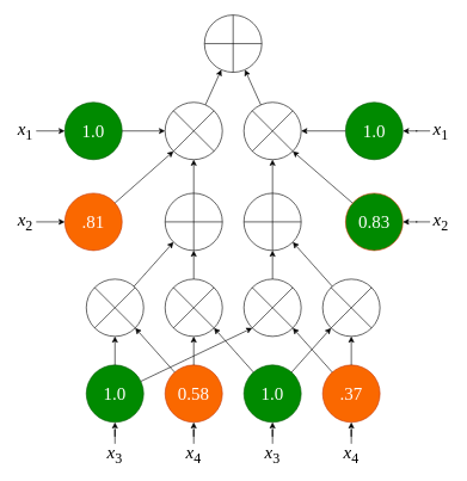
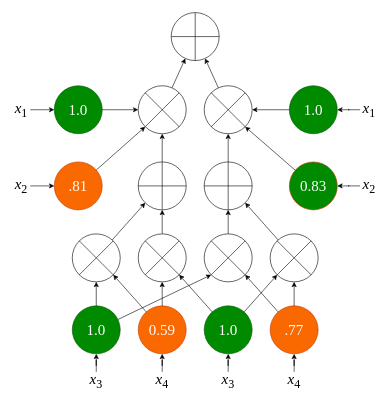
  <mxCell id="0" />
  <mxCell id="1" parent="0" />
  <mxCell id="2" value="" style="group;fontFamily=Times New Roman;fontSize=25;fillColor=default;" parent="1" vertex="1" connectable="0"><mxGeometry x="20" width="610" height="629" as="geometry" y="20" /></mxCell>
  <mxCell id="3" value="&lt;font style=&quot;&quot;&gt;&lt;i style=&quot;font-size: 25px;&quot;&gt;x&lt;/i&gt;&lt;sub style=&quot;&quot;&gt;&lt;font style=&quot;font-size: 20px;&quot;&gt;4&lt;/font&gt;&lt;/sub&gt;&lt;/font&gt;" style="text;html=1;strokeColor=none;fillColor=none;align=center;verticalAlign=middle;whiteSpace=wrap;rounded=0;fontFamily=Times New Roman;fontSize=25;" parent="2" vertex="1"><mxGeometry x="235" y="599" width="30" height="30" as="geometry" /></mxCell>
  <mxCell id="4" value="&lt;font style=&quot;&quot;&gt;&lt;span style=&quot;font-size: 25px; font-style: italic;&quot;&gt;x&lt;/span&gt;&lt;sub style=&quot;&quot;&gt;&lt;font style=&quot;font-size: 20px;&quot;&gt;3&lt;/font&gt;&lt;/sub&gt;&lt;/font&gt;" style="text;html=1;strokeColor=none;fillColor=none;align=center;verticalAlign=middle;whiteSpace=wrap;rounded=0;fontFamily=Times New Roman;fontSize=25;" parent="2" vertex="1"><mxGeometry x="125" y="599" width="30" height="30" as="geometry" /></mxCell>
  <mxCell id="5" value="" style="group;fontFamily=Times New Roman;fontSize=25;fontColor=#FFFFFF;" parent="2" vertex="1" connectable="0"><mxGeometry x="100" y="489" width="80" height="80" as="geometry" /></mxCell>
  <mxCell id="6" value="1.0" style="ellipse;whiteSpace=wrap;html=1;aspect=fixed;fontFamily=Times New Roman;fontSize=25;fontColor=#ffffff;fillColor=#008a00;strokeColor=#005700;" parent="5" vertex="1"><mxGeometry width="80" height="80" as="geometry" /></mxCell>
  <mxCell id="7" value="" style="edgeStyle=orthogonalEdgeStyle;rounded=0;orthogonalLoop=1;jettySize=auto;html=1;fontFamily=Times New Roman;fontSize=25;" parent="2" source="4" target="6" edge="1"><mxGeometry relative="1" as="geometry" /></mxCell>
  <mxCell id="8" value="" style="group;fontFamily=Times New Roman;fontSize=25;fontColor=#FFFFFF;" parent="2" vertex="1" connectable="0"><mxGeometry x="210" y="489" width="80" height="80" as="geometry" /></mxCell>
- <mxCell id="9" value="&lt;font color=&quot;#ffffff&quot;&gt;0.58&lt;/font&gt;" style="ellipse;whiteSpace=wrap;html=1;aspect=fixed;fontFamily=Times New Roman;fontSize=25;fontColor=#000000;fillColor=#fa6800;strokeColor=#C73500;" parent="8" vertex="1"><mxGeometry width="80" height="80" as="geometry" /></mxCell>
+ <mxCell id="9" value="&lt;font color=&quot;#ffffff&quot;&gt;0.59&lt;/font&gt;" style="ellipse;whiteSpace=wrap;html=1;aspect=fixed;fontFamily=Times New Roman;fontSize=25;fontColor=#000000;fillColor=#fa6800;strokeColor=#C73500;" parent="8" vertex="1"><mxGeometry width="80" height="80" as="geometry" /></mxCell>
  <mxCell id="10" value="" style="edgeStyle=orthogonalEdgeStyle;rounded=0;orthogonalLoop=1;jettySize=auto;html=1;fontFamily=Times New Roman;fontSize=25;" parent="2" source="3" target="9" edge="1"><mxGeometry relative="1" as="geometry" /></mxCell>
  <mxCell id="11" value="" style="shape=sumEllipse;perimeter=ellipsePerimeter;whiteSpace=wrap;html=1;backgroundOutline=1;fontFamily=Times New Roman;fontSize=25;fontColor=#FFFFFF;" parent="2" vertex="1"><mxGeometry x="100" y="369" width="80" height="80" as="geometry" /></mxCell>
  <mxCell id="12" value="&lt;font style=&quot;&quot;&gt;&lt;i style=&quot;font-size: 25px;&quot;&gt;x&lt;/i&gt;&lt;sub style=&quot;&quot;&gt;&lt;font style=&quot;font-size: 20px;&quot;&gt;4&lt;/font&gt;&lt;/sub&gt;&lt;/font&gt;" style="text;html=1;strokeColor=none;fillColor=none;align=center;verticalAlign=middle;whiteSpace=wrap;rounded=0;fontFamily=Times New Roman;fontSize=25;" parent="2" vertex="1"><mxGeometry x="455" y="599" width="30" height="30" as="geometry" /></mxCell>
  <mxCell id="13" value="&lt;font style=&quot;&quot;&gt;&lt;i style=&quot;font-size: 25px;&quot;&gt;x&lt;/i&gt;&lt;sub style=&quot;&quot;&gt;&lt;font style=&quot;font-size: 20px;&quot;&gt;3&lt;/font&gt;&lt;/sub&gt;&lt;/font&gt;" style="text;html=1;strokeColor=none;fillColor=none;align=center;verticalAlign=middle;whiteSpace=wrap;rounded=0;fontFamily=Times New Roman;fontSize=25;" parent="2" vertex="1"><mxGeometry x="345" y="599" width="30" height="30" as="geometry" /></mxCell>
  <mxCell id="14" value="" style="group;fontFamily=Times New Roman;fontSize=25;fontColor=#FFFFFF;" parent="2" vertex="1" connectable="0"><mxGeometry x="320" y="489" width="80" height="80" as="geometry" /></mxCell>
  <mxCell id="15" value="1.0" style="ellipse;whiteSpace=wrap;html=1;aspect=fixed;fontFamily=Times New Roman;fontSize=25;fontColor=#ffffff;fillColor=#008a00;strokeColor=#005700;" parent="14" vertex="1"><mxGeometry width="80" height="80" as="geometry" /></mxCell>
  <mxCell id="16" value="" style="edgeStyle=orthogonalEdgeStyle;rounded=0;orthogonalLoop=1;jettySize=auto;html=1;fontFamily=Times New Roman;fontSize=25;" parent="2" source="13" target="15" edge="1"><mxGeometry relative="1" as="geometry" /></mxCell>
  <mxCell id="17" value="" style="group;fontFamily=Times New Roman;fontSize=25;fontColor=#FFFFFF;" parent="2" vertex="1" connectable="0"><mxGeometry x="430" y="489" width="80" height="80" as="geometry" /></mxCell>
- <mxCell id="18" value=".37" style="ellipse;whiteSpace=wrap;html=1;aspect=fixed;fontFamily=Times New Roman;fontSize=25;fontColor=#FFFFFF;fillColor=#fa6800;strokeColor=#C73500;" parent="17" vertex="1"><mxGeometry width="80" height="80" as="geometry" /></mxCell>
+ <mxCell id="18" value=".77" style="ellipse;whiteSpace=wrap;html=1;aspect=fixed;fontFamily=Times New Roman;fontSize=25;fontColor=#FFFFFF;fillColor=#fa6800;strokeColor=#C73500;" parent="17" vertex="1"><mxGeometry width="80" height="80" as="geometry" /></mxCell>
  <mxCell id="19" value="" style="shape=sumEllipse;perimeter=ellipsePerimeter;whiteSpace=wrap;html=1;backgroundOutline=1;fontFamily=Times New Roman;fontSize=25;fontColor=#FFFFFF;" parent="2" vertex="1"><mxGeometry x="430" y="369" width="80" height="80" as="geometry" /></mxCell>
  <mxCell id="20" value="" style="edgeStyle=orthogonalEdgeStyle;rounded=0;orthogonalLoop=1;jettySize=auto;html=1;fontFamily=Times New Roman;fontSize=25;" parent="2" source="12" target="18" edge="1"><mxGeometry relative="1" as="geometry" /></mxCell>
  <mxCell id="21" value="" style="shape=orEllipse;perimeter=ellipsePerimeter;whiteSpace=wrap;html=1;backgroundOutline=1;fontFamily=Times New Roman;fontSize=25;fontColor=#FFFFFF;" parent="2" vertex="1"><mxGeometry x="210" y="249" width="80" height="80" as="geometry" /></mxCell>
  <mxCell id="22" value="" style="edgeStyle=orthogonalEdgeStyle;rounded=0;orthogonalLoop=1;jettySize=auto;html=1;fontFamily=Times New Roman;fontSize=25;fontColor=#FFFFFF;" parent="2" source="23" target="21" edge="1"><mxGeometry relative="1" as="geometry" /></mxCell>
  <mxCell id="23" value="" style="shape=sumEllipse;perimeter=ellipsePerimeter;whiteSpace=wrap;html=1;backgroundOutline=1;fontFamily=Times New Roman;fontSize=25;fontColor=#FFFFFF;" parent="2" vertex="1"><mxGeometry x="210" y="369" width="80" height="80" as="geometry" /></mxCell>
  <mxCell id="24" value="" style="shape=sumEllipse;perimeter=ellipsePerimeter;whiteSpace=wrap;html=1;backgroundOutline=1;fontFamily=Times New Roman;fontSize=25;fontColor=#FFFFFF;" parent="2" vertex="1"><mxGeometry x="320" y="369" width="80" height="80" as="geometry" /></mxCell>
  <mxCell id="25" value="" style="shape=orEllipse;perimeter=ellipsePerimeter;whiteSpace=wrap;html=1;backgroundOutline=1;fontFamily=Times New Roman;fontSize=25;fontColor=#FFFFFF;" parent="2" vertex="1"><mxGeometry x="320" y="249" width="80" height="80" as="geometry" /></mxCell>
  <mxCell id="26" value="" style="rounded=0;orthogonalLoop=1;jettySize=auto;html=1;entryX=0;entryY=1;entryDx=0;entryDy=0;fontFamily=Times New Roman;fontSize=25;fontColor=#FFFFFF;" parent="2" source="11" target="21" edge="1"><mxGeometry relative="1" as="geometry"><mxPoint x="200" y="249" as="targetPoint" /></mxGeometry></mxCell>
  <mxCell id="27" value="" style="edgeStyle=orthogonalEdgeStyle;rounded=0;orthogonalLoop=1;jettySize=auto;html=1;fontFamily=Times New Roman;fontSize=25;fontColor=#FFFFFF;" parent="2" source="18" target="19" edge="1"><mxGeometry relative="1" as="geometry" /></mxCell>
  <mxCell id="28" value="" style="edgeStyle=orthogonalEdgeStyle;rounded=0;orthogonalLoop=1;jettySize=auto;html=1;fontFamily=Times New Roman;fontSize=25;fontColor=#FFFFFF;" parent="2" source="6" target="11" edge="1"><mxGeometry relative="1" as="geometry" /></mxCell>
  <mxCell id="29" value="" style="rounded=0;orthogonalLoop=1;jettySize=auto;html=1;entryX=1;entryY=1;entryDx=0;entryDy=0;fontFamily=Times New Roman;fontSize=25;fontColor=#FFFFFF;" parent="2" source="9" target="11" edge="1"><mxGeometry relative="1" as="geometry" /></mxCell>
  <mxCell id="30" value="" style="edgeStyle=orthogonalEdgeStyle;rounded=0;orthogonalLoop=1;jettySize=auto;html=1;fontFamily=Times New Roman;fontSize=25;fontColor=#FFFFFF;" parent="2" source="9" target="23" edge="1"><mxGeometry relative="1" as="geometry" /></mxCell>
  <mxCell id="31" value="" style="rounded=0;orthogonalLoop=1;jettySize=auto;html=1;entryX=1;entryY=1;entryDx=0;entryDy=0;fontFamily=Times New Roman;fontSize=25;fontColor=#FFFFFF;" parent="2" source="19" target="25" edge="1"><mxGeometry relative="1" as="geometry"><mxPoint x="470" y="249.0" as="targetPoint" /></mxGeometry></mxCell>
  <mxCell id="32" value="" style="rounded=0;orthogonalLoop=1;jettySize=auto;html=1;entryX=0;entryY=1;entryDx=0;entryDy=0;fontFamily=Times New Roman;fontSize=25;fontColor=#FFFFFF;" parent="2" source="15" target="19" edge="1"><mxGeometry relative="1" as="geometry" /></mxCell>
  <mxCell id="33" value="" style="edgeStyle=orthogonalEdgeStyle;rounded=0;orthogonalLoop=1;jettySize=auto;html=1;fontFamily=Times New Roman;fontSize=25;fontColor=#FFFFFF;" parent="2" source="24" target="25" edge="1"><mxGeometry relative="1" as="geometry" /></mxCell>
  <mxCell id="34" value="" style="rounded=0;orthogonalLoop=1;jettySize=auto;html=1;entryX=1;entryY=1;entryDx=0;entryDy=0;fontFamily=Times New Roman;fontSize=25;fontColor=#FFFFFF;" parent="2" source="18" target="24" edge="1"><mxGeometry relative="1" as="geometry"><mxPoint x="630" y="529" as="targetPoint" /></mxGeometry></mxCell>
  <mxCell id="35" value="" style="rounded=0;orthogonalLoop=1;jettySize=auto;html=1;entryX=0;entryY=1;entryDx=0;entryDy=0;fontFamily=Times New Roman;fontSize=25;fontColor=#FFFFFF;" parent="2" source="6" target="24" edge="1"><mxGeometry relative="1" as="geometry"><mxPoint x="-20" y="529" as="targetPoint" /></mxGeometry></mxCell>
  <mxCell id="36" value="" style="rounded=0;orthogonalLoop=1;jettySize=auto;html=1;entryX=1;entryY=1;entryDx=0;entryDy=0;fontFamily=Times New Roman;fontSize=25;fontColor=#FFFFFF;" parent="2" source="15" target="23" edge="1"><mxGeometry relative="1" as="geometry" /></mxCell>
  <mxCell id="37" value="" style="shape=sumEllipse;perimeter=ellipsePerimeter;whiteSpace=wrap;html=1;backgroundOutline=1;fontFamily=Times New Roman;fontSize=25;fontColor=#FFFFFF;" parent="2" vertex="1"><mxGeometry x="210" y="122" width="80" height="80" as="geometry" /></mxCell>
  <mxCell id="38" value="" style="edgeStyle=orthogonalEdgeStyle;rounded=0;orthogonalLoop=1;jettySize=auto;html=1;fontFamily=Times New Roman;fontSize=25;fontColor=#FFFFFF;" parent="2" source="21" target="37" edge="1"><mxGeometry relative="1" as="geometry" /></mxCell>
  <mxCell id="39" value="" style="shape=sumEllipse;perimeter=ellipsePerimeter;whiteSpace=wrap;html=1;backgroundOutline=1;fontFamily=Times New Roman;fontSize=25;fontColor=#FFFFFF;" parent="2" vertex="1"><mxGeometry x="320" y="122" width="80" height="80" as="geometry" /></mxCell>
  <mxCell id="40" value="" style="edgeStyle=orthogonalEdgeStyle;rounded=0;orthogonalLoop=1;jettySize=auto;html=1;fontFamily=Times New Roman;fontSize=25;fontColor=#FFFFFF;" parent="2" source="25" target="39" edge="1"><mxGeometry relative="1" as="geometry" /></mxCell>
  <mxCell id="41" value="" style="group;fontFamily=Times New Roman;fontSize=25;fontColor=#FFFFFF;" parent="2" vertex="1" connectable="0"><mxGeometry x="462" y="249" width="80" height="80" as="geometry" /></mxCell>
  <mxCell id="42" value="0.83" style="ellipse;whiteSpace=wrap;html=1;aspect=fixed;fontFamily=Times New Roman;fontSize=25;fontColor=#FFFFFF;fillColor=#008a00;strokeColor=#C73500;" parent="41" vertex="1"><mxGeometry width="80" height="80" as="geometry" /></mxCell>
  <mxCell id="43" value="" style="group;fontFamily=Times New Roman;fontSize=25;fontColor=#FFFFFF;" parent="2" vertex="1" connectable="0"><mxGeometry x="462" y="129" width="80" height="80" as="geometry" /></mxCell>
  <mxCell id="44" value="&lt;font style=&quot;font-size: 25px;&quot;&gt;1.0&lt;/font&gt;" style="ellipse;whiteSpace=wrap;html=1;aspect=fixed;fontFamily=Times New Roman;fontSize=25;fontColor=#ffffff;fillColor=#008a00;strokeColor=#005700;" parent="43" vertex="1"><mxGeometry y="-7" width="80" height="80" as="geometry" /></mxCell>
  <mxCell id="45" value="" style="group;fontFamily=Times New Roman;fontSize=25;fontColor=#FFFFFF;" parent="2" vertex="1" connectable="0"><mxGeometry x="70" y="249" width="80" height="80" as="geometry" /></mxCell>
  <mxCell id="46" value="&lt;font color=&quot;#ffffff&quot;&gt;.81&lt;/font&gt;" style="ellipse;whiteSpace=wrap;html=1;aspect=fixed;fontFamily=Times New Roman;fontSize=25;fontColor=#000000;fillColor=#fa6800;strokeColor=#C73500;" parent="45" vertex="1"><mxGeometry width="80" height="80" as="geometry" /></mxCell>
  <mxCell id="47" value="" style="group;fontFamily=Times New Roman;fontSize=25;fontColor=#FFFFFF;fillColor=default;" parent="2" vertex="1" connectable="0"><mxGeometry x="70" y="129" width="80" height="80" as="geometry" /></mxCell>
  <mxCell id="48" value="&lt;font color=&quot;#ffffff&quot; style=&quot;font-size: 25px;&quot;&gt;1.0&lt;/font&gt;" style="ellipse;whiteSpace=wrap;html=1;aspect=fixed;fontFamily=Times New Roman;fontSize=25;fillColor=#008a00;strokeColor=#005700;fontColor=#ffffff;" parent="47" vertex="1"><mxGeometry y="-7" width="80" height="80" as="geometry" /></mxCell>
  <mxCell id="49" value="" style="shape=orEllipse;perimeter=ellipsePerimeter;whiteSpace=wrap;html=1;backgroundOutline=1;fontFamily=Times New Roman;fontSize=25;fontColor=#FFFFFF;" parent="2" vertex="1"><mxGeometry x="265" width="80" height="80" as="geometry" /></mxCell>
  <mxCell id="50" value="" style="rounded=0;orthogonalLoop=1;jettySize=auto;html=1;entryX=1;entryY=1;entryDx=0;entryDy=0;fontFamily=Times New Roman;fontSize=25;fontColor=#FFFFFF;" parent="2" source="42" target="39" edge="1"><mxGeometry relative="1" as="geometry" /></mxCell>
  <mxCell id="51" value="" style="edgeStyle=orthogonalEdgeStyle;rounded=0;orthogonalLoop=1;jettySize=auto;html=1;fontFamily=Times New Roman;fontSize=25;fontColor=#FFFFFF;" parent="2" source="44" target="39" edge="1"><mxGeometry relative="1" as="geometry" /></mxCell>
  <mxCell id="52" value="" style="rounded=0;orthogonalLoop=1;jettySize=auto;html=1;entryX=0;entryY=1;entryDx=0;entryDy=0;fontFamily=Times New Roman;fontSize=25;fontColor=#FFFFFF;" parent="2" source="46" target="37" edge="1"><mxGeometry relative="1" as="geometry" /></mxCell>
  <mxCell id="53" value="" style="rounded=0;orthogonalLoop=1;jettySize=auto;html=1;fontFamily=Times New Roman;fontSize=25;fontColor=#FFFFFF;" parent="2" source="37" target="49" edge="1"><mxGeometry relative="1" as="geometry" /></mxCell>
  <mxCell id="54" value="" style="edgeStyle=orthogonalEdgeStyle;rounded=0;orthogonalLoop=1;jettySize=auto;html=1;fontFamily=Times New Roman;fontSize=25;fontColor=#FFFFFF;" parent="2" source="48" target="37" edge="1"><mxGeometry relative="1" as="geometry" /></mxCell>
  <mxCell id="55" value="" style="edgeStyle=orthogonalEdgeStyle;rounded=0;orthogonalLoop=1;jettySize=auto;html=1;fontFamily=Times New Roman;fontSize=25;" parent="2" source="56" target="46" edge="1"><mxGeometry relative="1" as="geometry" /></mxCell>
  <mxCell id="56" value="&lt;font style=&quot;&quot;&gt;&lt;i style=&quot;font-size: 25px;&quot;&gt;x&lt;/i&gt;&lt;sub style=&quot;&quot;&gt;&lt;font style=&quot;font-size: 20px;&quot;&gt;2&lt;/font&gt;&lt;/sub&gt;&lt;/font&gt;" style="text;html=1;strokeColor=none;fillColor=none;align=center;verticalAlign=middle;whiteSpace=wrap;rounded=0;fontFamily=Times New Roman;fontSize=25;" parent="2" vertex="1"><mxGeometry y="274" width="30" height="30" as="geometry" /></mxCell>
  <mxCell id="57" value="" style="edgeStyle=orthogonalEdgeStyle;rounded=0;orthogonalLoop=1;jettySize=auto;html=1;fontFamily=Times New Roman;fontSize=25;" parent="2" source="58" target="48" edge="1"><mxGeometry relative="1" as="geometry" /></mxCell>
  <mxCell id="58" value="&lt;font style=&quot;&quot;&gt;&lt;i style=&quot;font-size: 25px;&quot;&gt;x&lt;/i&gt;&lt;sub style=&quot;&quot;&gt;&lt;font style=&quot;font-size: 20px;&quot;&gt;1&lt;/font&gt;&lt;/sub&gt;&lt;/font&gt;" style="text;html=1;strokeColor=none;fillColor=none;align=center;verticalAlign=middle;whiteSpace=wrap;rounded=0;fontFamily=Times New Roman;fontSize=25;" parent="2" vertex="1"><mxGeometry y="147" width="30" height="30" as="geometry" /></mxCell>
  <mxCell id="59" value="" style="edgeStyle=orthogonalEdgeStyle;rounded=0;orthogonalLoop=1;jettySize=auto;html=1;fontFamily=Times New Roman;fontSize=25;" parent="2" source="60" target="42" edge="1"><mxGeometry relative="1" as="geometry" /></mxCell>
  <mxCell id="60" value="&lt;font style=&quot;&quot;&gt;&lt;i style=&quot;font-size: 25px;&quot;&gt;x&lt;/i&gt;&lt;sub style=&quot;&quot;&gt;&lt;font style=&quot;font-size: 20px;&quot;&gt;2&lt;/font&gt;&lt;/sub&gt;&lt;/font&gt;" style="text;html=1;strokeColor=none;fillColor=none;align=center;verticalAlign=middle;whiteSpace=wrap;rounded=0;fontFamily=Times New Roman;fontSize=25;" parent="2" vertex="1"><mxGeometry x="580" y="274" width="30" height="30" as="geometry" /></mxCell>
  <mxCell id="61" value="" style="edgeStyle=orthogonalEdgeStyle;rounded=0;orthogonalLoop=1;jettySize=auto;html=1;fontFamily=Times New Roman;fontSize=25;" parent="2" source="62" target="44" edge="1"><mxGeometry relative="1" as="geometry" /></mxCell>
  <mxCell id="62" value="&lt;font style=&quot;&quot;&gt;&lt;i style=&quot;font-size: 25px;&quot;&gt;x&lt;/i&gt;&lt;sub style=&quot;&quot;&gt;&lt;font style=&quot;font-size: 20px;&quot;&gt;1&lt;/font&gt;&lt;/sub&gt;&lt;/font&gt;" style="text;html=1;strokeColor=none;fillColor=none;align=center;verticalAlign=middle;whiteSpace=wrap;rounded=0;fontFamily=Times New Roman;fontSize=25;" parent="2" vertex="1"><mxGeometry x="580" y="147" width="30" height="30" as="geometry" /></mxCell>
  <mxCell id="63" value="" style="rounded=0;orthogonalLoop=1;jettySize=auto;html=1;fontFamily=Times New Roman;fontSize=25;fontColor=#FFFFFF;" parent="2" source="39" target="49" edge="1"><mxGeometry relative="1" as="geometry" /></mxCell>
